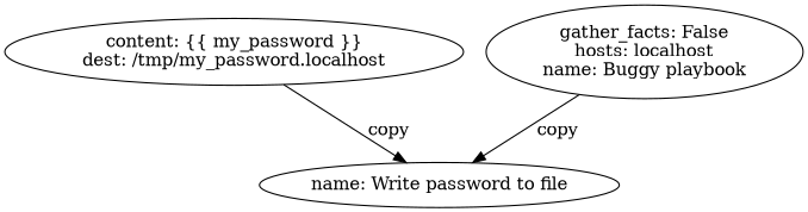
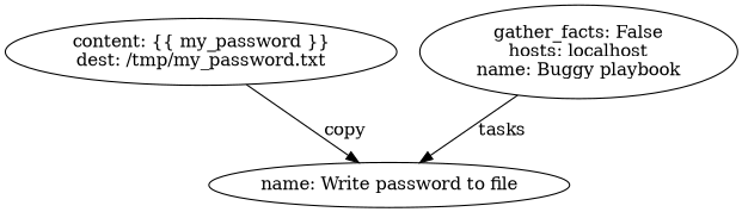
  digraph {
-   n1 [label="content: {{ my_password }}\ndest: /tmp/my_password.localhost\n"]
+   n1 [label="content: {{ my_password }}\ndest: /tmp/my_password.txt\n"]
    n2 [label="name: Write password to file\n"]
    n3 [label="gather_facts: False\nhosts: localhost\nname: Buggy playbook\n"]
    n1 -> n2 [label=copy]
-   n3 -> n2 [label=copy]
+   n3 -> n2 [label=tasks]
  }
